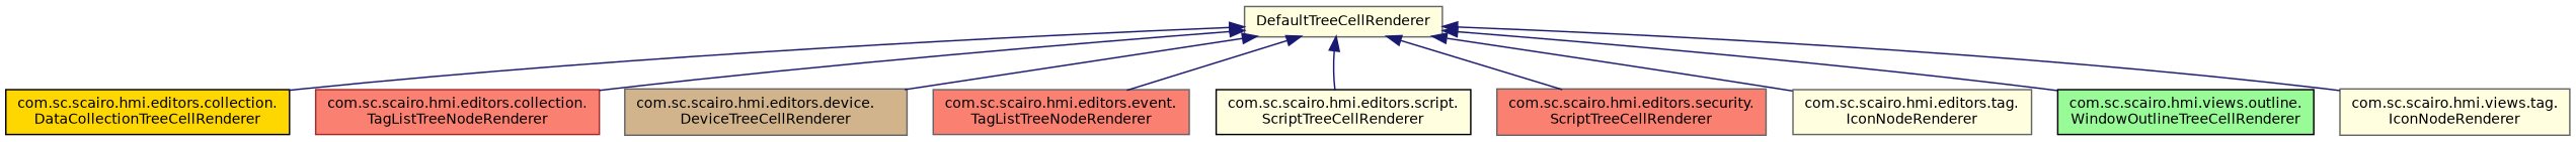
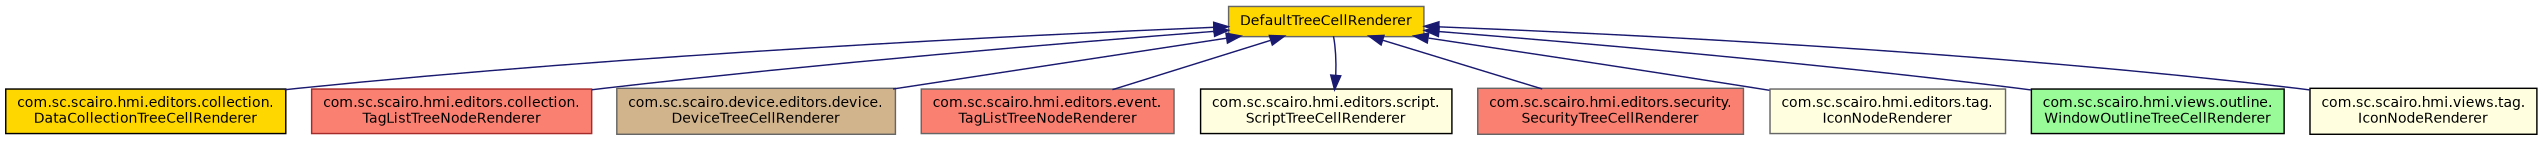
  digraph {
    rankdir=TB
    node [color=gray40 fillcolor=salmon fontname=Helvetica fontsize=10 shape=record style=filled]
    edge [color=midnightblue dir=back fontname=Helvetica fontsize=10 labelfontname=Helvetica labelfontsize=10 style=solid]
-   n1 [fillcolor=lightyellow height=0.2 label=DefaultTreeCellRenderer width=0.4]
+   n1 [fillcolor=gold height=0.2 label=DefaultTreeCellRenderer width=0.4]
    n2 [color=black fillcolor=gold height=0.2 label="com.sc.scairo.hmi.editors.collection.\lDataCollectionTreeCellRenderer" width=0.4]
    n3 [color=brown height=0.2 label="com.sc.scairo.hmi.editors.collection.\lTagListTreeNodeRenderer" width=0.4]
-   n4 [fillcolor=tan height=0.2 label="com.sc.scairo.hmi.editors.device.\lDeviceTreeCellRenderer" width=0.4]
+   n4 [fillcolor=tan height=0.2 label="com.sc.scairo.device.editors.device.\lDeviceTreeCellRenderer" width=0.4]
    n5 [height=0.2 label="com.sc.scairo.hmi.editors.event.\lTagListTreeNodeRenderer" width=0.4]
    n6 [color=black fillcolor=lightyellow height=0.2 label="com.sc.scairo.hmi.editors.script.\lScriptTreeCellRenderer" width=0.4]
-   n7 [height=0.2 label="com.sc.scairo.hmi.editors.security.\lScriptTreeCellRenderer" width=0.4]
+   n7 [height=0.2 label="com.sc.scairo.hmi.editors.security.\lSecurityTreeCellRenderer" width=0.4]
    n8 [fillcolor=lightyellow height=0.2 label="com.sc.scairo.hmi.editors.tag.\lIconNodeRenderer" width=0.4]
    n9 [color=black fillcolor=palegreen height=0.2 label="com.sc.scairo.hmi.views.outline.\lWindowOutlineTreeCellRenderer" width=0.4]
-   n10 [fillcolor=lightyellow height=0.2 label="com.sc.scairo.hmi.views.tag.\lIconNodeRenderer" width=0.4]
+   n10 [color=black fillcolor=lightyellow height=0.2 label="com.sc.scairo.hmi.views.tag.\lIconNodeRenderer" width=0.4]
    n1 -> n2
    n1 -> n3
    n1 -> n4
    n1 -> n5
-   n1 -> n6
+   n6 -> n1
    n1 -> n7
    n1 -> n8
    n1 -> n9
    n1 -> n10
  }
